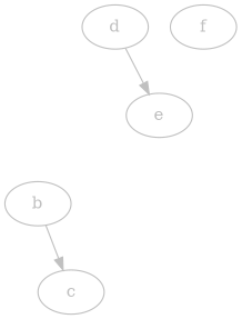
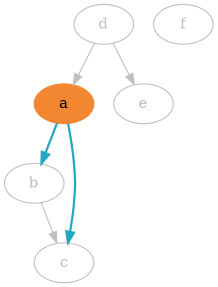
  digraph {
    node [color=grey fontcolor=grey]
    edge [color=grey]
+   a [color="#F38630" fontcolor=black style=filled]
    b
    c
    d
    e
    f
+   a -> b [color="#23A7C0" style=bold]
+   a -> c [color="#23A7C0" style=bold]
    b -> c
+   d -> a
    d -> e
  }
